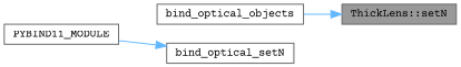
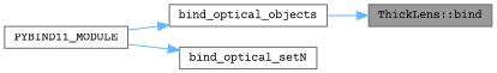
  digraph {
    fontname="Courier Prime"
    rankdir=RL
    node [color=grey40 fillcolor=white fontname="Courier Prime" fontsize=10 shape=box style=filled]
    edge [color=steelblue1 dir=back fontname="Courier Prime" fontsize=10 labelfontname=Helvetica labelfontsize=10 style=solid]
-   n1 [color=gray40 fillcolor=grey60 fontcolor=black height=0.2 label="ThickLens::setN" width=0.4]
+   n1 [color=gray40 fillcolor=grey60 fontcolor=black height=0.2 label="ThickLens::bind" width=0.4]
    n2 [height=0.2 label=bind_optical_objects width=0.4]
    n3 [height=0.2 label=PYBIND11_MODULE width=0.4]
    n4 [height=0.2 label=bind_optical_setN width=0.4]
    n1 -> n2
+   n2 -> n3
    n4 -> n3
  }
